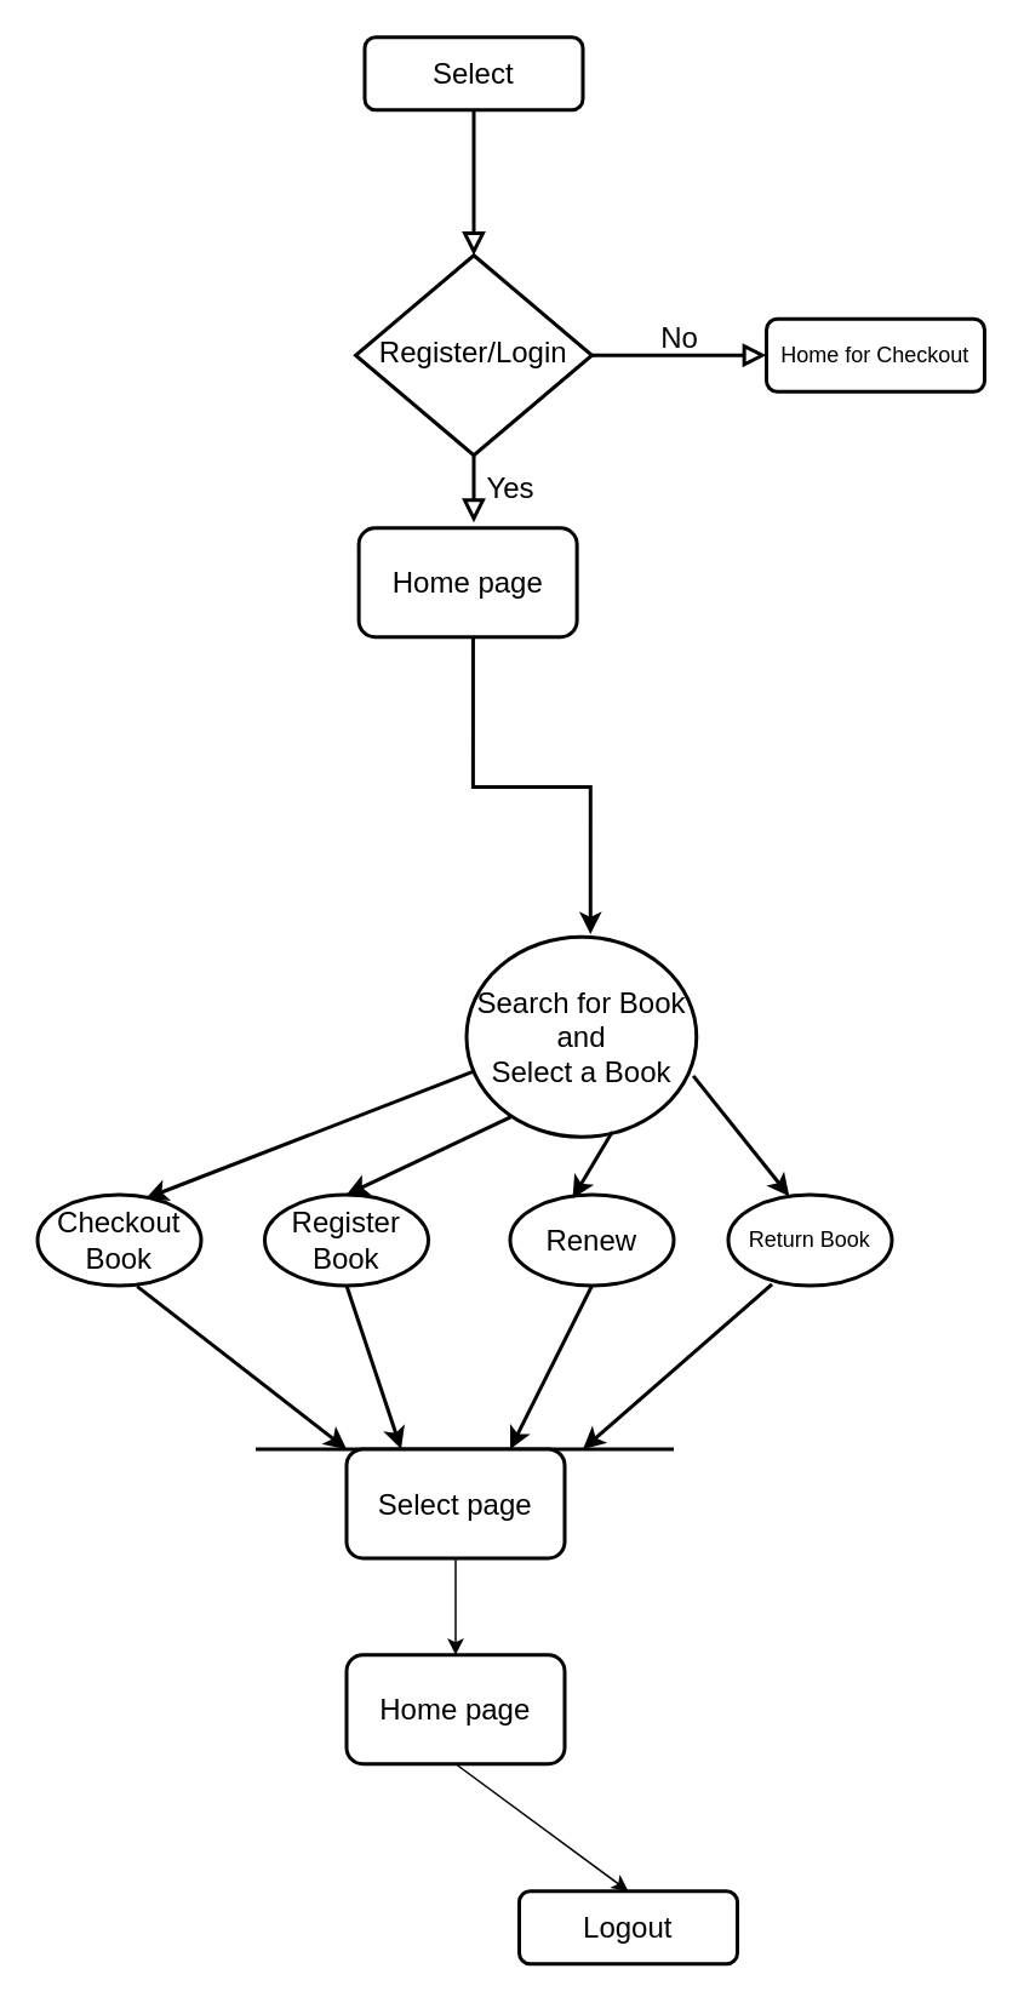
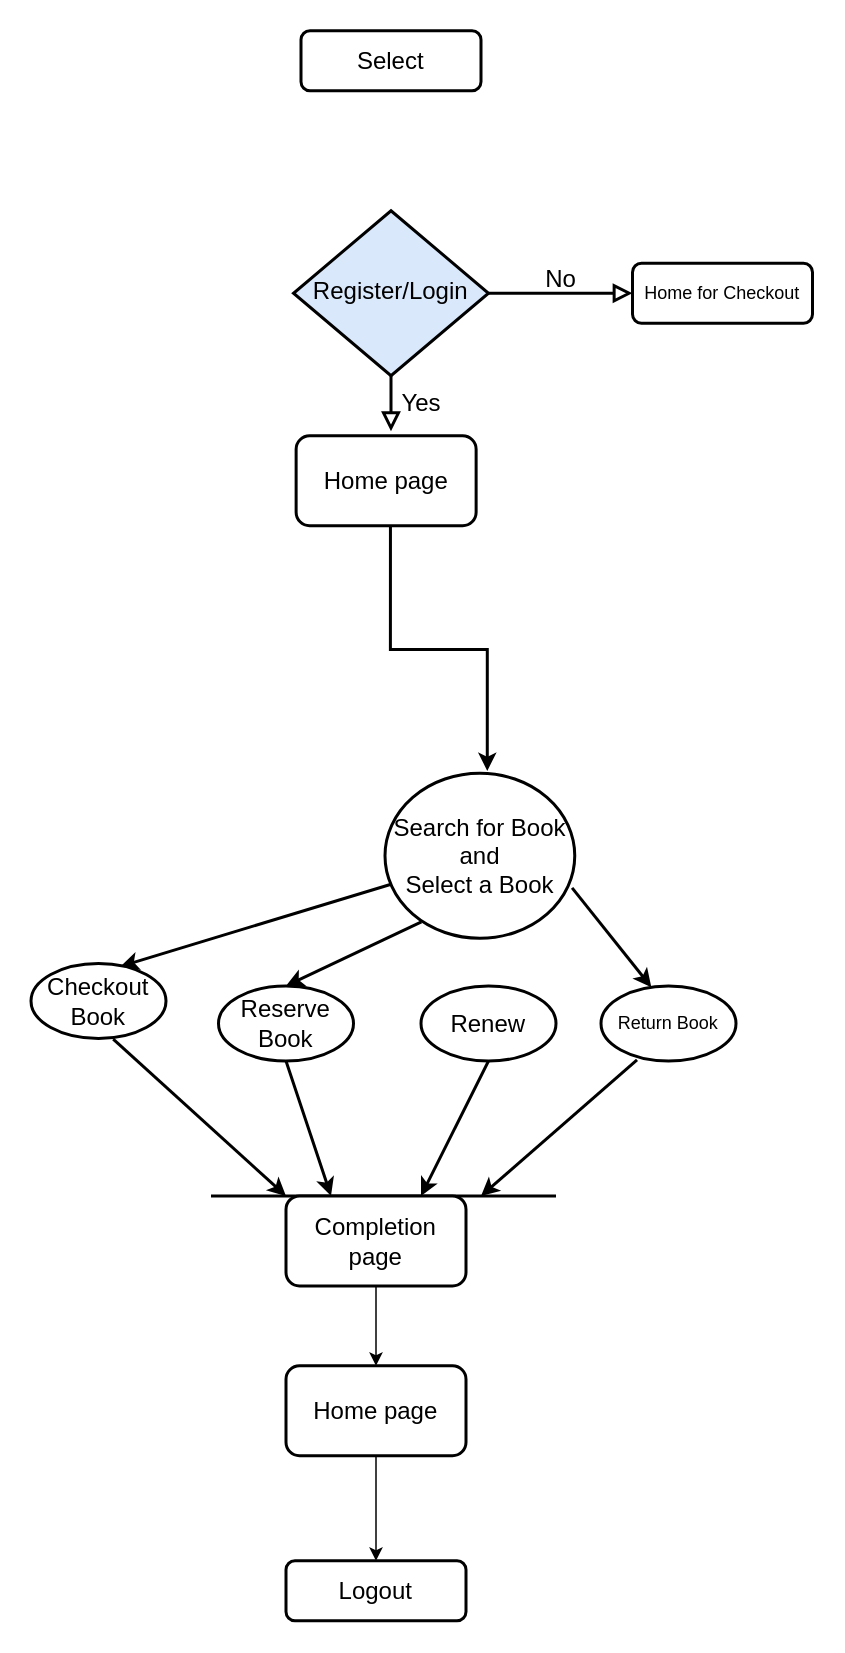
  <mxCell id="0" />
  <mxCell id="1" parent="0" />
- <mxCell id="2" value="" style="rounded=0;html=1;jettySize=auto;orthogonalLoop=1;fontSize=16;endArrow=block;endFill=0;endSize=8;strokeWidth=2;shadow=0;labelBackgroundColor=none;edgeStyle=orthogonalEdgeStyle;" edge="1" parent="1" source="3" target="6"><mxGeometry relative="1" as="geometry" /></mxCell>
  <mxCell id="3" value="Select" style="rounded=1;whiteSpace=wrap;html=1;fontSize=16;glass=0;strokeWidth=2;shadow=0;" vertex="1" parent="1"><mxGeometry x="200" y="20" width="120" height="40" as="geometry" /></mxCell>
  <mxCell id="4" value="Yes" style="rounded=0;html=1;jettySize=auto;orthogonalLoop=1;fontSize=16;endArrow=block;endFill=0;endSize=8;strokeWidth=2;shadow=0;labelBackgroundColor=none;edgeStyle=orthogonalEdgeStyle;exitX=0.5;exitY=1;exitDx=0;exitDy=0;entryX=0.527;entryY=-0.051;entryDx=0;entryDy=0;entryPerimeter=0;" edge="1" parent="1" source="6" target="28"><mxGeometry y="20" relative="1" as="geometry"><mxPoint as="offset" /><mxPoint x="260" y="280" as="targetPoint" /></mxGeometry></mxCell>
  <mxCell id="5" value="No" style="edgeStyle=orthogonalEdgeStyle;rounded=0;html=1;jettySize=auto;orthogonalLoop=1;fontSize=16;endArrow=block;endFill=0;endSize=8;strokeWidth=2;shadow=0;labelBackgroundColor=none;" edge="1" parent="1" source="6" target="7"><mxGeometry y="10" relative="1" as="geometry"><mxPoint as="offset" /></mxGeometry></mxCell>
- <mxCell id="6" value="Register/Login" style="rhombus;whiteSpace=wrap;html=1;shadow=0;fontFamily=Helvetica;fontSize=16;align=center;strokeWidth=2;spacing=6;spacingTop=-4;" vertex="1" parent="1"><mxGeometry x="195" y="140" width="130" height="110" as="geometry" /></mxCell>
+ <mxCell id="6" value="Register/Login" style="rhombus;whiteSpace=wrap;html=1;shadow=0;fontFamily=Helvetica;fontSize=16;align=center;strokeWidth=2;spacing=6;spacingTop=-4;fillColor=#dae8fc;" vertex="1" parent="1"><mxGeometry x="195" y="140" width="130" height="110" as="geometry" /></mxCell>
  <mxCell id="7" value="Home for Checkout" style="rounded=1;whiteSpace=wrap;html=1;fontSize=12;glass=0;strokeWidth=2;shadow=0;" vertex="1" parent="1"><mxGeometry x="421" y="175" width="120" height="40" as="geometry" /></mxCell>
- <mxCell id="8" value="Logout" style="rounded=1;whiteSpace=wrap;html=1;fontSize=16;glass=0;strokeWidth=2;shadow=0;" vertex="1" parent="1"><mxGeometry x="285" y="1040" width="120" height="40" as="geometry" /></mxCell>
+ <mxCell id="8" value="Logout" style="rounded=1;whiteSpace=wrap;html=1;fontSize=16;glass=0;strokeWidth=2;shadow=0;" vertex="1" parent="1"><mxGeometry x="190" y="1040" width="120" height="40" as="geometry" /></mxCell>
  <mxCell id="9" value="" style="edgeStyle=orthogonalEdgeStyle;rounded=0;orthogonalLoop=1;jettySize=auto;html=1;fontSize=16;strokeWidth=2;entryX=0.539;entryY=-0.014;entryDx=0;entryDy=0;entryPerimeter=0;exitX=0.524;exitY=1.01;exitDx=0;exitDy=0;exitPerimeter=0;" edge="1" parent="1" source="28" target="14"><mxGeometry relative="1" as="geometry"><mxPoint x="260" y="360" as="sourcePoint" /><mxPoint x="260" y="400" as="targetPoint" /></mxGeometry></mxCell>
- <mxCell id="10" value="Checkout Book" style="ellipse;whiteSpace=wrap;html=1;fontSize=16;strokeWidth=2;" vertex="1" parent="1"><mxGeometry x="20" y="656.81" width="90" height="50" as="geometry" /></mxCell>
- <mxCell id="11" value="Register Book" style="ellipse;whiteSpace=wrap;html=1;fontSize=16;strokeWidth=2;" vertex="1" parent="1"><mxGeometry x="145" y="656.81" width="90" height="50" as="geometry" /></mxCell>
+ <mxCell id="10" value="Checkout Book" style="ellipse;whiteSpace=wrap;html=1;fontSize=16;strokeWidth=2;" vertex="1" parent="1"><mxGeometry x="20" y="641.81" width="90" height="50" as="geometry" /></mxCell>
+ <mxCell id="11" value="Reserve Book" style="ellipse;whiteSpace=wrap;html=1;fontSize=16;strokeWidth=2;" vertex="1" parent="1"><mxGeometry x="145" y="656.81" width="90" height="50" as="geometry" /></mxCell>
  <mxCell id="12" value="Renew" style="ellipse;whiteSpace=wrap;html=1;fontSize=16;strokeWidth=2;" vertex="1" parent="1"><mxGeometry x="280" y="656.81" width="90" height="50" as="geometry" /></mxCell>
  <mxCell id="13" value="Return Book" style="ellipse;whiteSpace=wrap;html=1;strokeWidth=2;" vertex="1" parent="1"><mxGeometry x="400" y="656.81" width="90" height="50" as="geometry" /></mxCell>
  <mxCell id="14" value="Search for Book and&lt;div style=&quot;font-size: 16px;&quot;&gt;Select a Book&lt;/div&gt;" style="ellipse;whiteSpace=wrap;html=1;fontSize=16;strokeWidth=2;" vertex="1" parent="1"><mxGeometry x="256" y="515" width="126.5" height="110" as="geometry" /></mxCell>
  <mxCell id="15" value="" style="endArrow=classic;html=1;rounded=0;exitX=0.028;exitY=0.674;exitDx=0;exitDy=0;exitPerimeter=0;entryX=0.662;entryY=0.04;entryDx=0;entryDy=0;entryPerimeter=0;fontSize=16;strokeWidth=2;" edge="1" parent="1" source="14" target="10"><mxGeometry width="50" height="50" relative="1" as="geometry"><mxPoint x="270" y="440" as="sourcePoint" /><mxPoint x="320" y="390" as="targetPoint" /></mxGeometry></mxCell>
  <mxCell id="16" value="" style="endArrow=classic;html=1;rounded=0;exitX=0.192;exitY=0.901;exitDx=0;exitDy=0;exitPerimeter=0;entryX=0.5;entryY=0;entryDx=0;entryDy=0;fontSize=16;strokeWidth=2;" edge="1" parent="1" source="14" target="11"><mxGeometry width="50" height="50" relative="1" as="geometry"><mxPoint x="223" y="457" as="sourcePoint" /><mxPoint x="60" y="552" as="targetPoint" /></mxGeometry></mxCell>
- <mxCell id="17" value="" style="endArrow=classic;html=1;rounded=0;exitX=0.634;exitY=0.974;exitDx=0;exitDy=0;exitPerimeter=0;entryX=0.382;entryY=0.04;entryDx=0;entryDy=0;entryPerimeter=0;fontSize=16;strokeWidth=2;" edge="1" parent="1" source="14" target="12"><mxGeometry width="50" height="50" relative="1" as="geometry"><mxPoint x="283.782" y="630" as="sourcePoint" /><mxPoint x="200" y="666.81" as="targetPoint" /></mxGeometry></mxCell>
  <mxCell id="18" value="" style="endArrow=classic;html=1;rounded=0;exitX=0.986;exitY=0.695;exitDx=0;exitDy=0;exitPerimeter=0;entryX=0.373;entryY=0.016;entryDx=0;entryDy=0;entryPerimeter=0;fontSize=16;strokeWidth=2;" edge="1" parent="1" source="14" target="13"><mxGeometry width="50" height="50" relative="1" as="geometry"><mxPoint x="289" y="482" as="sourcePoint" /><mxPoint x="324" y="552" as="targetPoint" /></mxGeometry></mxCell>
  <mxCell id="19" value="" style="endArrow=classic;html=1;rounded=0;exitX=0.5;exitY=1;exitDx=0;exitDy=0;fontSize=16;strokeWidth=2;" edge="1" parent="1" source="11"><mxGeometry width="50" height="50" relative="1" as="geometry"><mxPoint x="289" y="598.81" as="sourcePoint" /><mxPoint x="220" y="796.81" as="targetPoint" /></mxGeometry></mxCell>
  <mxCell id="20" value="" style="endArrow=classic;html=1;rounded=0;exitX=0.5;exitY=1;exitDx=0;exitDy=0;fontSize=16;strokeWidth=2;" edge="1" parent="1" source="12"><mxGeometry width="50" height="50" relative="1" as="geometry"><mxPoint x="200" y="716.81" as="sourcePoint" /><mxPoint x="280" y="796.81" as="targetPoint" /></mxGeometry></mxCell>
  <mxCell id="21" value="" style="endArrow=classic;html=1;rounded=0;exitX=0.267;exitY=0.984;exitDx=0;exitDy=0;exitPerimeter=0;fontSize=16;strokeWidth=2;" edge="1" parent="1" source="13"><mxGeometry width="50" height="50" relative="1" as="geometry"><mxPoint x="335" y="716.81" as="sourcePoint" /><mxPoint x="320" y="796.81" as="targetPoint" /></mxGeometry></mxCell>
  <mxCell id="22" value="" style="endArrow=classic;html=1;rounded=0;exitX=0.609;exitY=1.008;exitDx=0;exitDy=0;exitPerimeter=0;entryX=0;entryY=0;entryDx=0;entryDy=0;fontSize=16;strokeWidth=2;" edge="1" parent="1" source="10" target="24"><mxGeometry width="50" height="50" relative="1" as="geometry"><mxPoint x="200" y="716.81" as="sourcePoint" /><mxPoint x="130" y="796.81" as="targetPoint" /></mxGeometry></mxCell>
  <mxCell id="23" value="" style="endArrow=none;html=1;rounded=0;fontSize=16;strokeWidth=2;" edge="1" parent="1"><mxGeometry width="50" height="50" relative="1" as="geometry"><mxPoint x="140" y="796.81" as="sourcePoint" /><mxPoint x="370" y="796.81" as="targetPoint" /></mxGeometry></mxCell>
- <mxCell id="24" value="Select page" style="rounded=1;whiteSpace=wrap;html=1;fontSize=16;strokeWidth=2;" vertex="1" parent="1"><mxGeometry x="190" y="796.81" width="120" height="60" as="geometry" /></mxCell>
+ <mxCell id="24" value="Completion page" style="rounded=1;whiteSpace=wrap;html=1;fontSize=16;strokeWidth=2;" vertex="1" parent="1"><mxGeometry x="190" y="796.81" width="120" height="60" as="geometry" /></mxCell>
  <mxCell id="25" value="Home page" style="rounded=1;whiteSpace=wrap;html=1;fontSize=16;strokeWidth=2;" vertex="1" parent="1"><mxGeometry x="190" y="910" width="120" height="60" as="geometry" /></mxCell>
  <mxCell id="26" value="" style="endArrow=classic;html=1;rounded=0;exitX=0.5;exitY=1;exitDx=0;exitDy=0;entryX=0.5;entryY=0;entryDx=0;entryDy=0;" edge="1" parent="1" source="25" target="8"><mxGeometry width="50" height="50" relative="1" as="geometry"><mxPoint x="181" y="960" as="sourcePoint" /><mxPoint x="231" y="910" as="targetPoint" /></mxGeometry></mxCell>
  <mxCell id="27" value="" style="endArrow=classic;html=1;rounded=0;exitX=0.5;exitY=1;exitDx=0;exitDy=0;entryX=0.5;entryY=0;entryDx=0;entryDy=0;" edge="1" parent="1" source="24" target="25"><mxGeometry width="50" height="50" relative="1" as="geometry"><mxPoint x="181" y="960" as="sourcePoint" /><mxPoint x="231" y="910" as="targetPoint" /></mxGeometry></mxCell>
  <mxCell id="28" value="Home page" style="rounded=1;whiteSpace=wrap;html=1;fontSize=16;strokeWidth=2;" vertex="1" parent="1"><mxGeometry x="196.75" y="290" width="120" height="60" as="geometry" /></mxCell>
